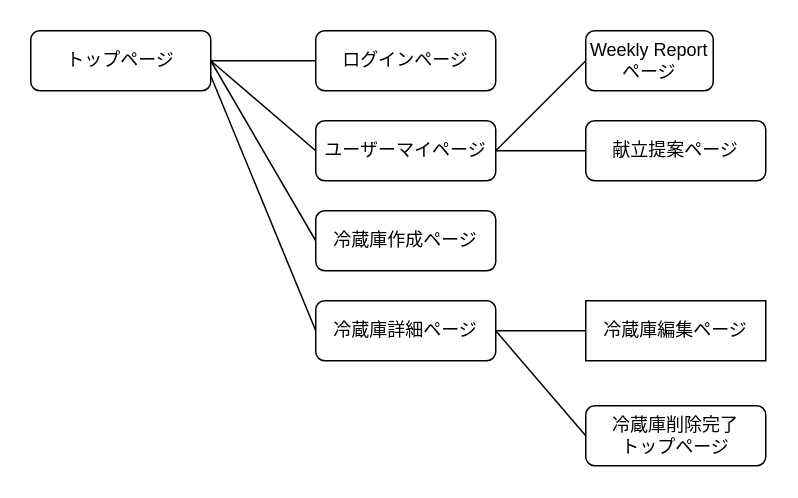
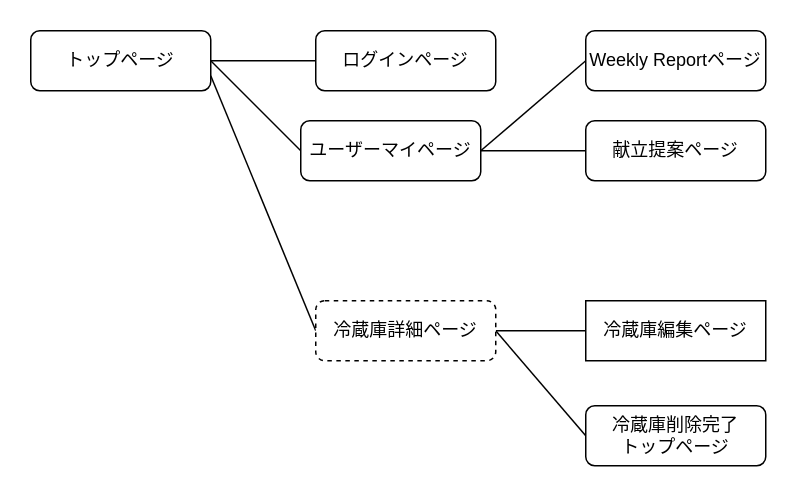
  <mxCell id="0" />
  <mxCell id="1" parent="0" />
  <mxCell id="2" style="edgeStyle=none;html=1;exitX=1;exitY=0.5;exitDx=0;exitDy=0;entryX=0;entryY=0.5;entryDx=0;entryDy=0;endArrow=none;endFill=0;" edge="1" parent="1" source="5" target="9"><mxGeometry relative="1" as="geometry" /></mxCell>
- <mxCell id="3" style="edgeStyle=none;html=1;exitX=1;exitY=0.5;exitDx=0;exitDy=0;entryX=0;entryY=0.5;entryDx=0;entryDy=0;endArrow=none;endFill=0;" edge="1" parent="1" source="5" target="10"><mxGeometry relative="1" as="geometry" /></mxCell>
  <mxCell id="4" style="edgeStyle=none;html=1;exitX=1;exitY=0.75;exitDx=0;exitDy=0;entryX=0;entryY=0.5;entryDx=0;entryDy=0;endArrow=none;endFill=0;" edge="1" parent="1" source="5" target="13"><mxGeometry relative="1" as="geometry" /></mxCell>
  <mxCell id="5" value="トップページ" style="rounded=1;whiteSpace=wrap;html=1;" parent="1" vertex="1"><mxGeometry x="20" y="20" width="120" height="40" as="geometry" /></mxCell>
  <mxCell id="6" value="ログインページ" style="rounded=1;whiteSpace=wrap;html=1;" parent="1" vertex="1"><mxGeometry x="210" y="20" width="120" height="40" as="geometry" /></mxCell>
  <mxCell id="7" style="edgeStyle=none;html=1;exitX=1;exitY=0.5;exitDx=0;exitDy=0;entryX=0;entryY=0.5;entryDx=0;entryDy=0;endArrow=none;endFill=0;" edge="1" parent="1" source="9" target="17"><mxGeometry relative="1" as="geometry" /></mxCell>
  <mxCell id="8" style="edgeStyle=none;html=1;exitX=1;exitY=0.5;exitDx=0;exitDy=0;entryX=0;entryY=0.5;entryDx=0;entryDy=0;endArrow=none;endFill=0;" edge="1" parent="1" source="9" target="16"><mxGeometry relative="1" as="geometry" /></mxCell>
- <mxCell id="9" value="ユーザーマイページ" style="rounded=1;whiteSpace=wrap;html=1;" parent="1" vertex="1"><mxGeometry x="210" y="80" width="120" height="40" as="geometry" /></mxCell>
- <mxCell id="10" value="冷蔵庫作成ページ" style="rounded=1;whiteSpace=wrap;html=1;" parent="1" vertex="1"><mxGeometry x="210" y="140" width="120" height="40" as="geometry" /></mxCell>
+ <mxCell id="9" value="ユーザーマイページ" style="rounded=1;whiteSpace=wrap;html=1;" parent="1" vertex="1"><mxGeometry x="200" y="80" width="120" height="40" as="geometry" /></mxCell>
  <mxCell id="11" style="edgeStyle=none;html=1;exitX=1;exitY=0.5;exitDx=0;exitDy=0;entryX=0;entryY=0.5;entryDx=0;entryDy=0;endArrow=none;endFill=0;" edge="1" parent="1" source="13" target="14"><mxGeometry relative="1" as="geometry" /></mxCell>
  <mxCell id="12" style="edgeStyle=none;html=1;exitX=1;exitY=0.5;exitDx=0;exitDy=0;entryX=0;entryY=0.5;entryDx=0;entryDy=0;endArrow=none;endFill=0;" edge="1" parent="1" source="13" target="15"><mxGeometry relative="1" as="geometry" /></mxCell>
- <mxCell id="13" value="冷蔵庫詳細ページ" style="rounded=1;whiteSpace=wrap;html=1;" parent="1" vertex="1"><mxGeometry x="210" y="200" width="120" height="40" as="geometry" /></mxCell>
+ <mxCell id="13" value="冷蔵庫詳細ページ" style="rounded=1;whiteSpace=wrap;html=1;dashed=1;" parent="1" vertex="1"><mxGeometry x="210" y="200" width="120" height="40" as="geometry" /></mxCell>
  <mxCell id="14" value="冷蔵庫編集ページ" style="whiteSpace=wrap;html=1;rounded=0;" parent="1" vertex="1"><mxGeometry x="390" y="200" width="120" height="40" as="geometry" /></mxCell>
  <mxCell id="15" value="冷蔵庫削除完了&lt;br&gt;トップページ" style="rounded=1;whiteSpace=wrap;html=1;" parent="1" vertex="1"><mxGeometry x="390" y="270" width="120" height="40" as="geometry" /></mxCell>
- <mxCell id="16" value="Weekly Reportページ" style="rounded=1;whiteSpace=wrap;html=1;" parent="1" vertex="1"><mxGeometry x="390" y="20" width="85" height="40" as="geometry" /></mxCell>
+ <mxCell id="16" value="Weekly Reportページ" style="rounded=1;whiteSpace=wrap;html=1;" parent="1" vertex="1"><mxGeometry x="390" y="20" width="120" height="40" as="geometry" /></mxCell>
  <mxCell id="17" value="献立提案ページ" style="rounded=1;whiteSpace=wrap;html=1;" vertex="1" parent="1"><mxGeometry x="390" y="80" width="120" height="40" as="geometry" /></mxCell>
  <mxCell id="18" value="" style="endArrow=none;html=1;entryX=0;entryY=0.5;entryDx=0;entryDy=0;" edge="1" parent="1" target="6"><mxGeometry width="50" height="50" relative="1" as="geometry"><mxPoint x="140" y="40" as="sourcePoint" /><mxPoint x="190" y="-10" as="targetPoint" /></mxGeometry></mxCell>
